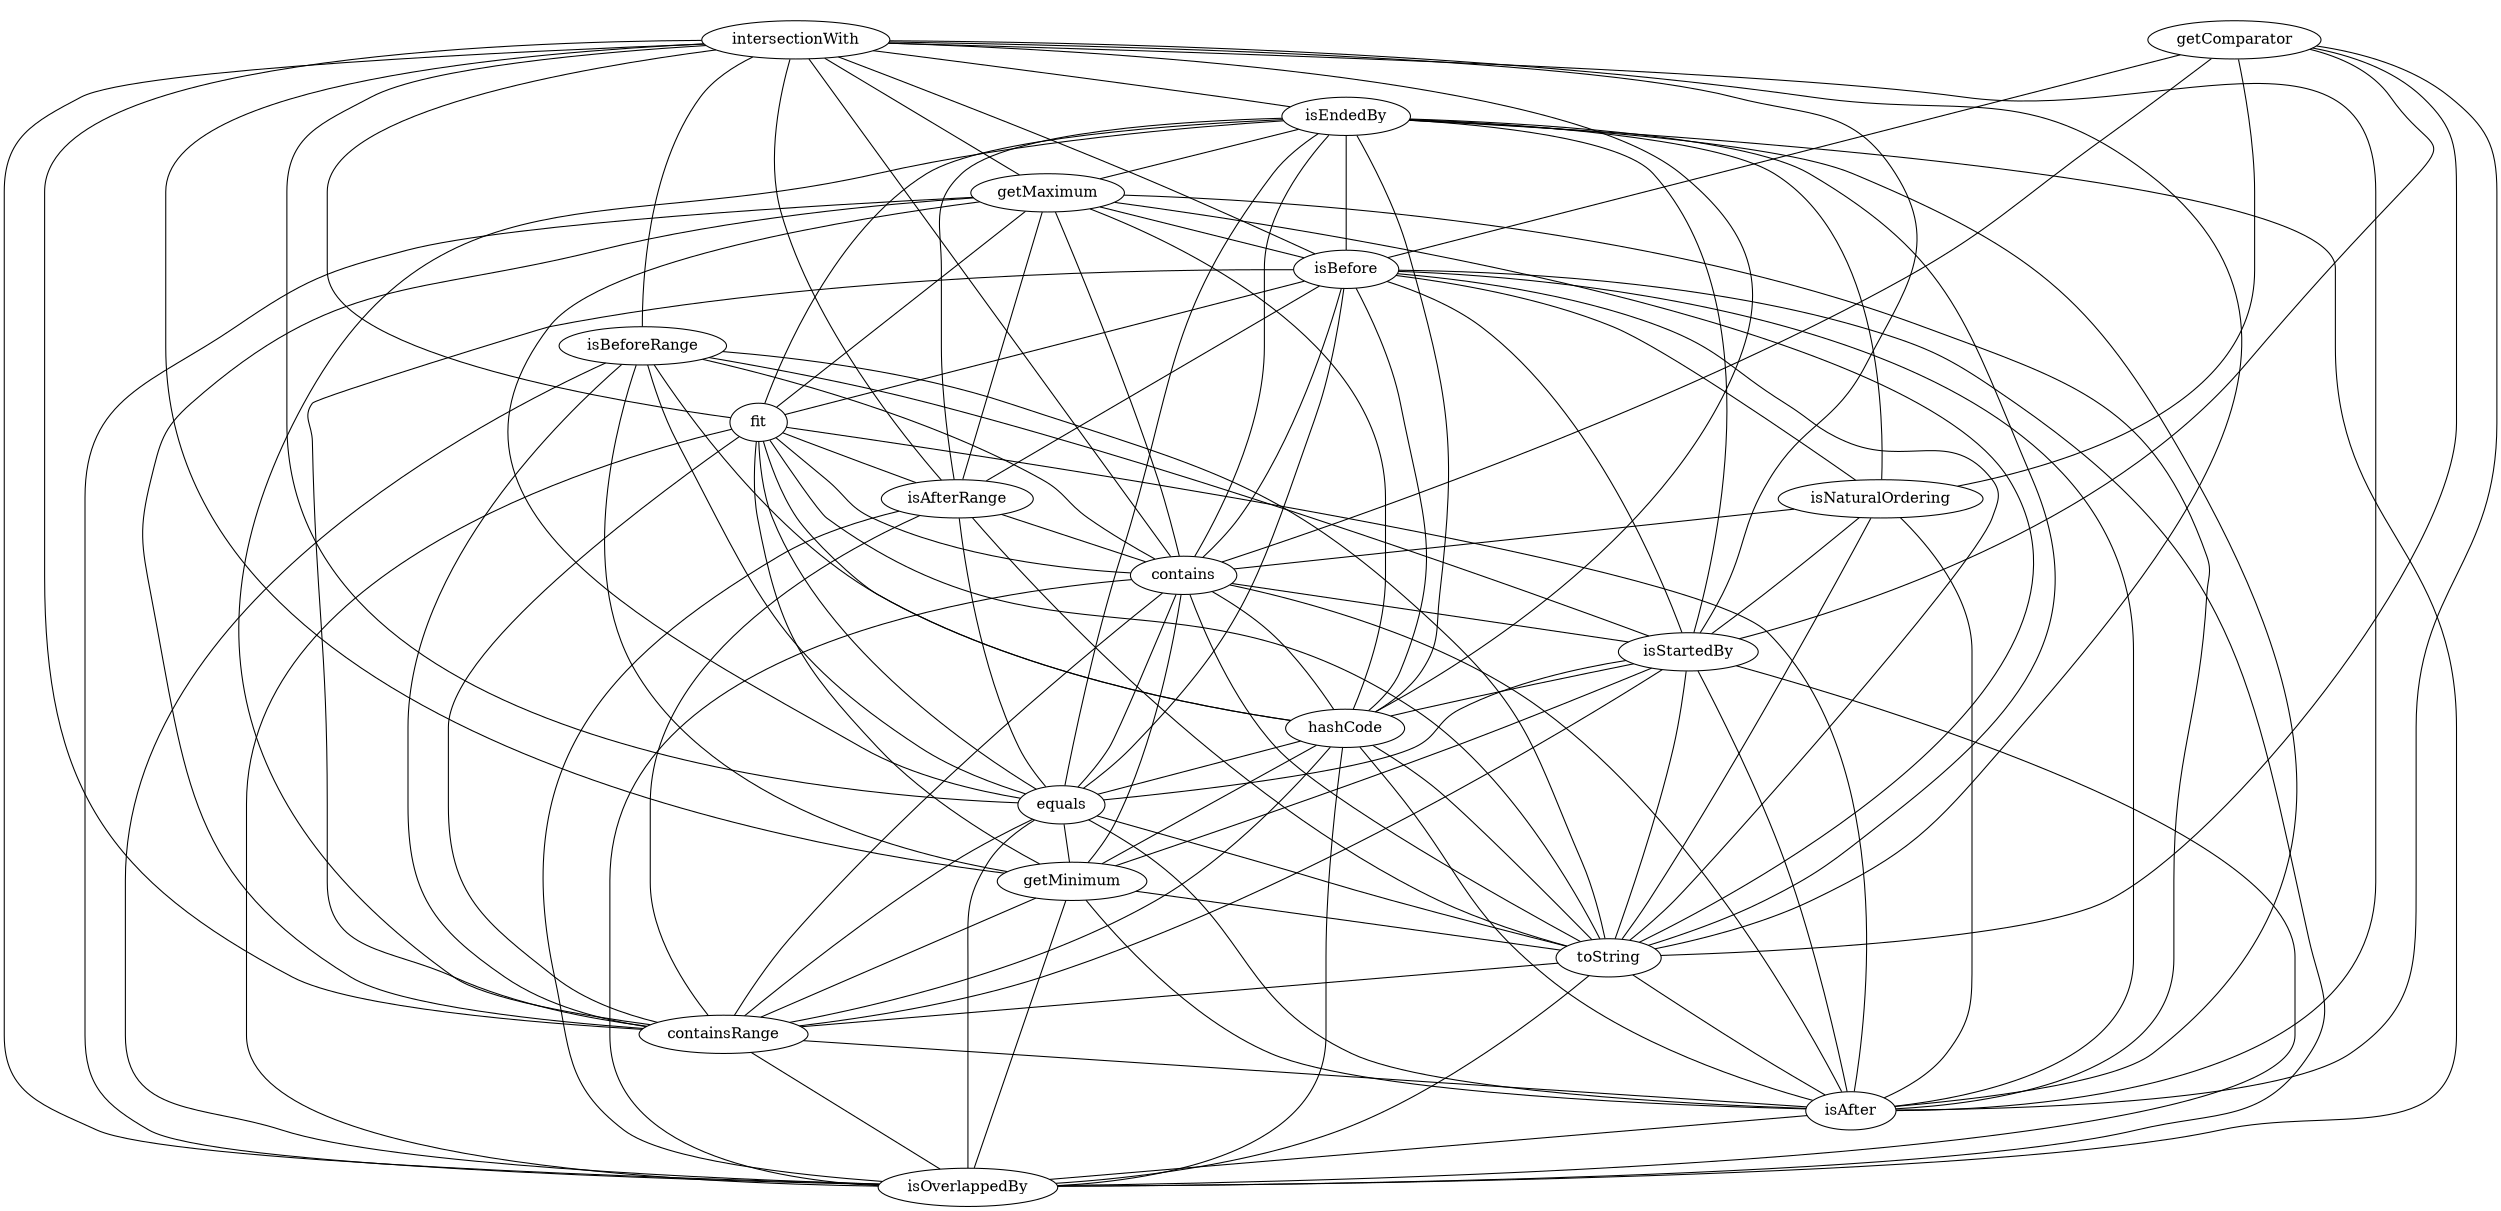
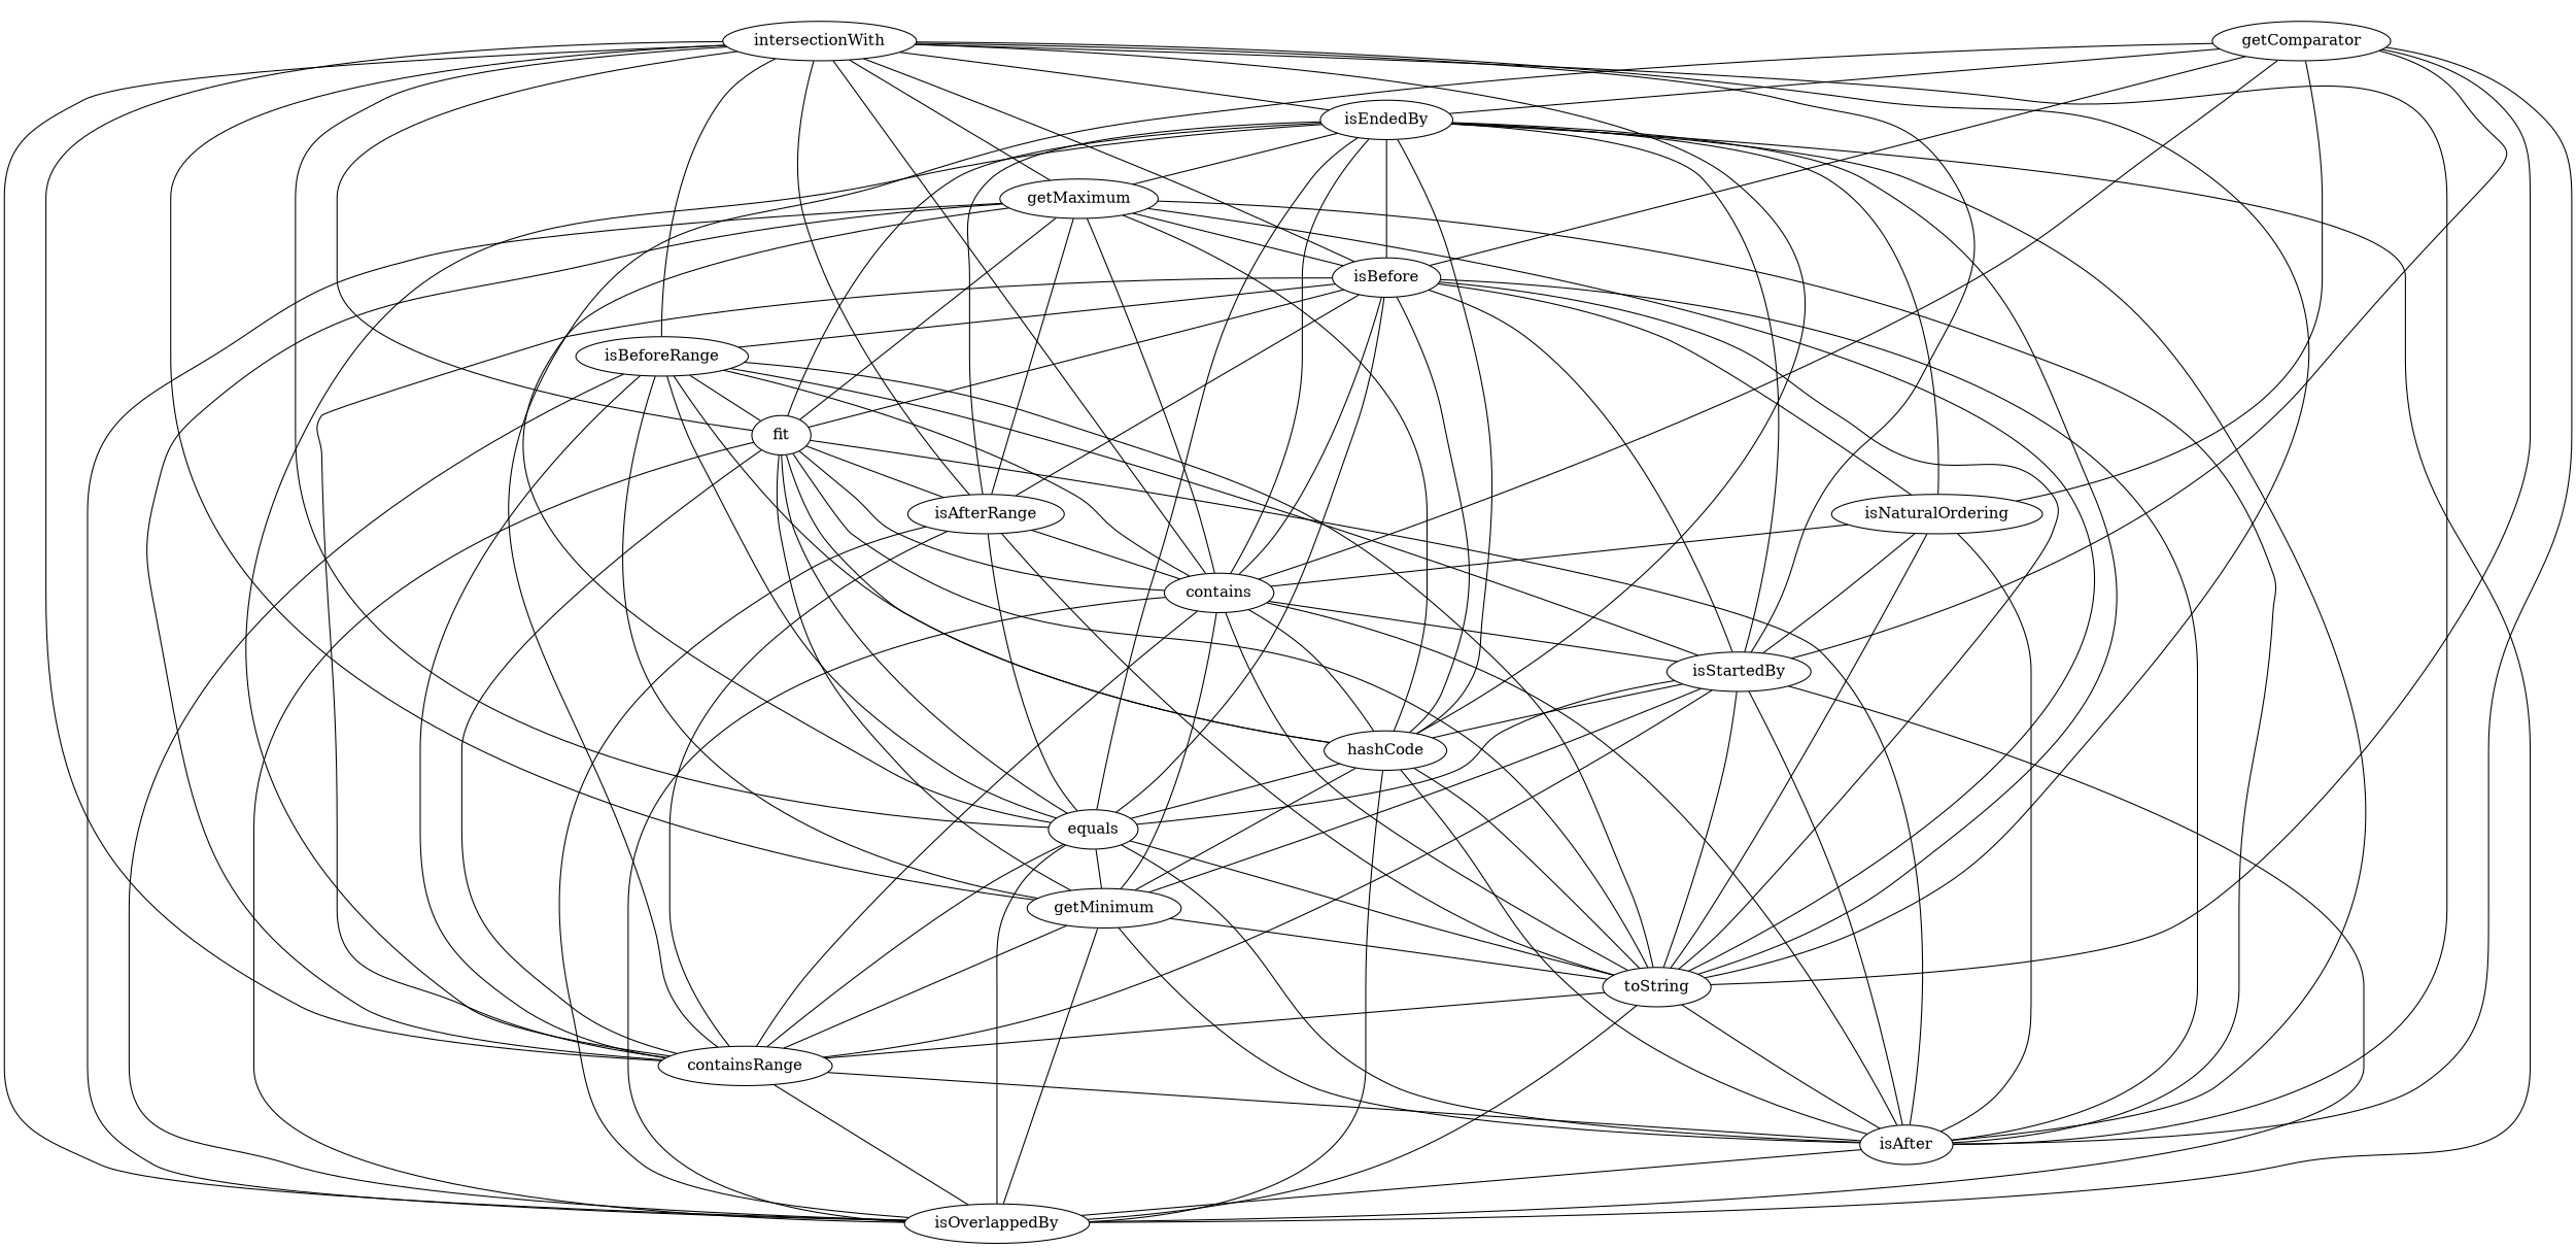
  strict graph {
    intersectionWith
    isBeforeRange
    isEndedBy
    getMaximum
    isBefore
    fit
    isAfterRange
    contains
    isStartedBy
    hashCode
    equals
    getMinimum
    toString
    containsRange
    isAfter
    isOverlappedBy
    isNaturalOrdering
    getComparator
    intersectionWith -- isBeforeRange
    intersectionWith -- isEndedBy
    intersectionWith -- getMaximum
    intersectionWith -- isBefore
    intersectionWith -- fit
    intersectionWith -- isAfterRange
    intersectionWith -- contains
    intersectionWith -- isStartedBy
    intersectionWith -- hashCode
    intersectionWith -- equals
    intersectionWith -- getMinimum
    intersectionWith -- toString
    intersectionWith -- containsRange
    intersectionWith -- isAfter
    intersectionWith -- isOverlappedBy
+   isBeforeRange -- fit
    isBeforeRange -- contains
    isBeforeRange -- isStartedBy
    isBeforeRange -- hashCode
    isBeforeRange -- equals
    isBeforeRange -- getMinimum
    isBeforeRange -- toString
    isBeforeRange -- containsRange
    isBeforeRange -- isOverlappedBy
    isEndedBy -- getMaximum
    isEndedBy -- isBefore
    isEndedBy -- fit
    isEndedBy -- isAfterRange
    isEndedBy -- contains
    isEndedBy -- isStartedBy
    isEndedBy -- hashCode
    isEndedBy -- equals
    isEndedBy -- toString
    isEndedBy -- containsRange
    isEndedBy -- isAfter
    isEndedBy -- isOverlappedBy
    isEndedBy -- isNaturalOrdering
    getMaximum -- isBefore
    getMaximum -- fit
    getMaximum -- isAfterRange
    getMaximum -- contains
    getMaximum -- hashCode
    getMaximum -- equals
    getMaximum -- toString
    getMaximum -- containsRange
    getMaximum -- isAfter
    getMaximum -- isOverlappedBy
    isBefore -- fit
    isBefore -- isAfterRange
    isBefore -- contains
    isBefore -- isStartedBy
    isBefore -- hashCode
    isBefore -- equals
    isBefore -- toString
    isBefore -- containsRange
    isBefore -- isAfter
-   isBefore -- isOverlappedBy
+   isBefore -- isBeforeRange
    isBefore -- isNaturalOrdering
    fit -- isAfterRange
    fit -- contains
    fit -- hashCode
    fit -- equals
    fit -- getMinimum
    fit -- toString
    fit -- containsRange
    fit -- isAfter
    fit -- isOverlappedBy
    isAfterRange -- contains
    isAfterRange -- equals
    isAfterRange -- toString
    isAfterRange -- containsRange
    isAfterRange -- isOverlappedBy
    contains -- isStartedBy
    contains -- hashCode
-   contains -- equals
    contains -- getMinimum
    contains -- toString
    contains -- containsRange
    contains -- isAfter
    contains -- isOverlappedBy
    isStartedBy -- hashCode
    isStartedBy -- equals
    isStartedBy -- getMinimum
    isStartedBy -- toString
    isStartedBy -- containsRange
    isStartedBy -- isAfter
    isStartedBy -- isOverlappedBy
    hashCode -- equals
    hashCode -- getMinimum
    hashCode -- toString
-   hashCode -- containsRange
+   getComparator -- containsRange
    hashCode -- isAfter
    hashCode -- isOverlappedBy
    equals -- getMinimum
    equals -- toString
    equals -- containsRange
    equals -- isAfter
    equals -- isOverlappedBy
    getMinimum -- toString
    getMinimum -- containsRange
    getMinimum -- isAfter
    getMinimum -- isOverlappedBy
    toString -- containsRange
    toString -- isAfter
    toString -- isOverlappedBy
    containsRange -- isAfter
    containsRange -- isOverlappedBy
    isAfter -- isOverlappedBy
    isNaturalOrdering -- contains
    isNaturalOrdering -- isStartedBy
    isNaturalOrdering -- toString
    isNaturalOrdering -- isAfter
+   getComparator -- isEndedBy
    getComparator -- isBefore
    getComparator -- contains
    getComparator -- isStartedBy
    getComparator -- toString
    getComparator -- isAfter
    getComparator -- isNaturalOrdering
  }
